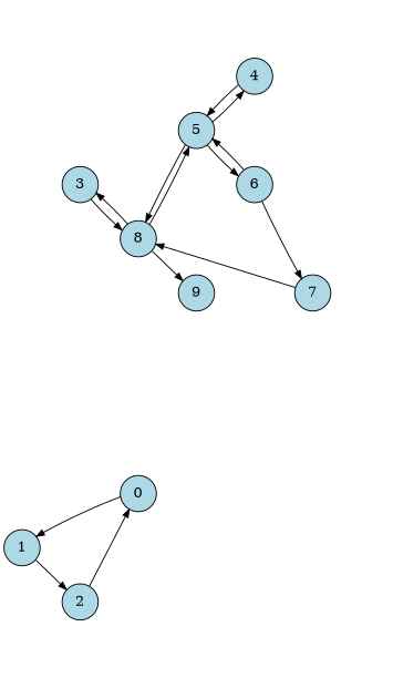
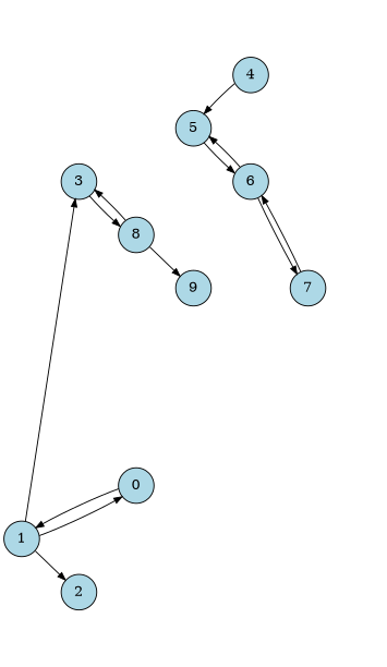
  digraph {
    nodesep=0.25
    rankdir=LR
    ranksep=0.3
    splines=line
    node [fillcolor=lightblue fixedsize=true shape=circle style=invis]
    edge [arrowsize=0.8 color=black style=invis weight=5]
    n1 [label=3 style=filled width=0.5]
    n2 [label=i8 width=0.5]
    n3 [label=8 style=filled width=0.5]
    n4 [label=1 style=filled width=0.5]
    n5 [label=0 style=filled width=0.5]
    n6 [label=i4 width=0.5]
    n7 [label=2 style=filled width=0.5]
    n8 [label=5 style=filled width=0.5]
    n9 [label=i18 width=0.5]
    n10 [label=9 style=filled width=0.5]
    n11 [label=i1 width=0.5]
    n12 [label=i2 width=0.5]
    n13 [label=i3 width=0.5]
    n14 [label=i5 width=0.5]
    n15 [label=i6 width=0.5]
    n16 [label=i7 width=0.5]
    n17 [label=4 style=filled width=0.5]
    n18 [label=i12 width=0.5]
    n19 [label=6 style=filled width=0.5]
    n20 [label=i19 width=0.5]
    n21 [label=i20 width=0.5]
    n22 [label=i21 width=0.5]
    n23 [label=i9 width=0.5]
    n24 [label=i10 width=0.5]
    n25 [label=i11 width=0.5]
    n26 [label=i13 width=0.5]
    n27 [label=i14 width=0.5]
    n28 [label=7 style=filled width=0.5]
    n29 [label=i15 width=0.5]
    n30 [label=i16 width=0.5]
    n31 [label=i17 width=0.5]
    n1 -> n2
    n1 -> n3 [style="" weight=""]
    n3 -> n1 [style="" weight=""]
-   n3 -> n8 [style="" weight=""]
    n3 -> n9
    n3 -> n10 [style="" weight=""]
-   n7 -> n5 [style="" weight=""]
+   n4 -> n1 [style="" weight=""]
+   n4 -> n5 [style="" weight=""]
    n4 -> n6
    n4 -> n7 [style="" weight=""]
    n5 -> n4 [style="" weight=""]
    n5 -> n11
    n5 -> n12
    n5 -> n13
    n7 -> n14
    n7 -> n15
    n7 -> n16
-   n8 -> n3 [style="" weight=""]
-   n8 -> n17 [style="" weight=""]
    n8 -> n18
    n8 -> n19 [style="" weight=""]
    n10 -> n20
    n10 -> n21
    n10 -> n22
    n17 -> n8 [style="" weight=""]
    n17 -> n23
    n17 -> n24
    n17 -> n25
    n19 -> n8 [style="" weight=""]
    n19 -> n26
    n19 -> n27
    n19 -> n28 [style="" weight=""]
-   n28 -> n3 [style="" weight=""]
+   n28 -> n19 [style="" weight=""]
    n28 -> n29
    n28 -> n30
    n28 -> n31
  }
